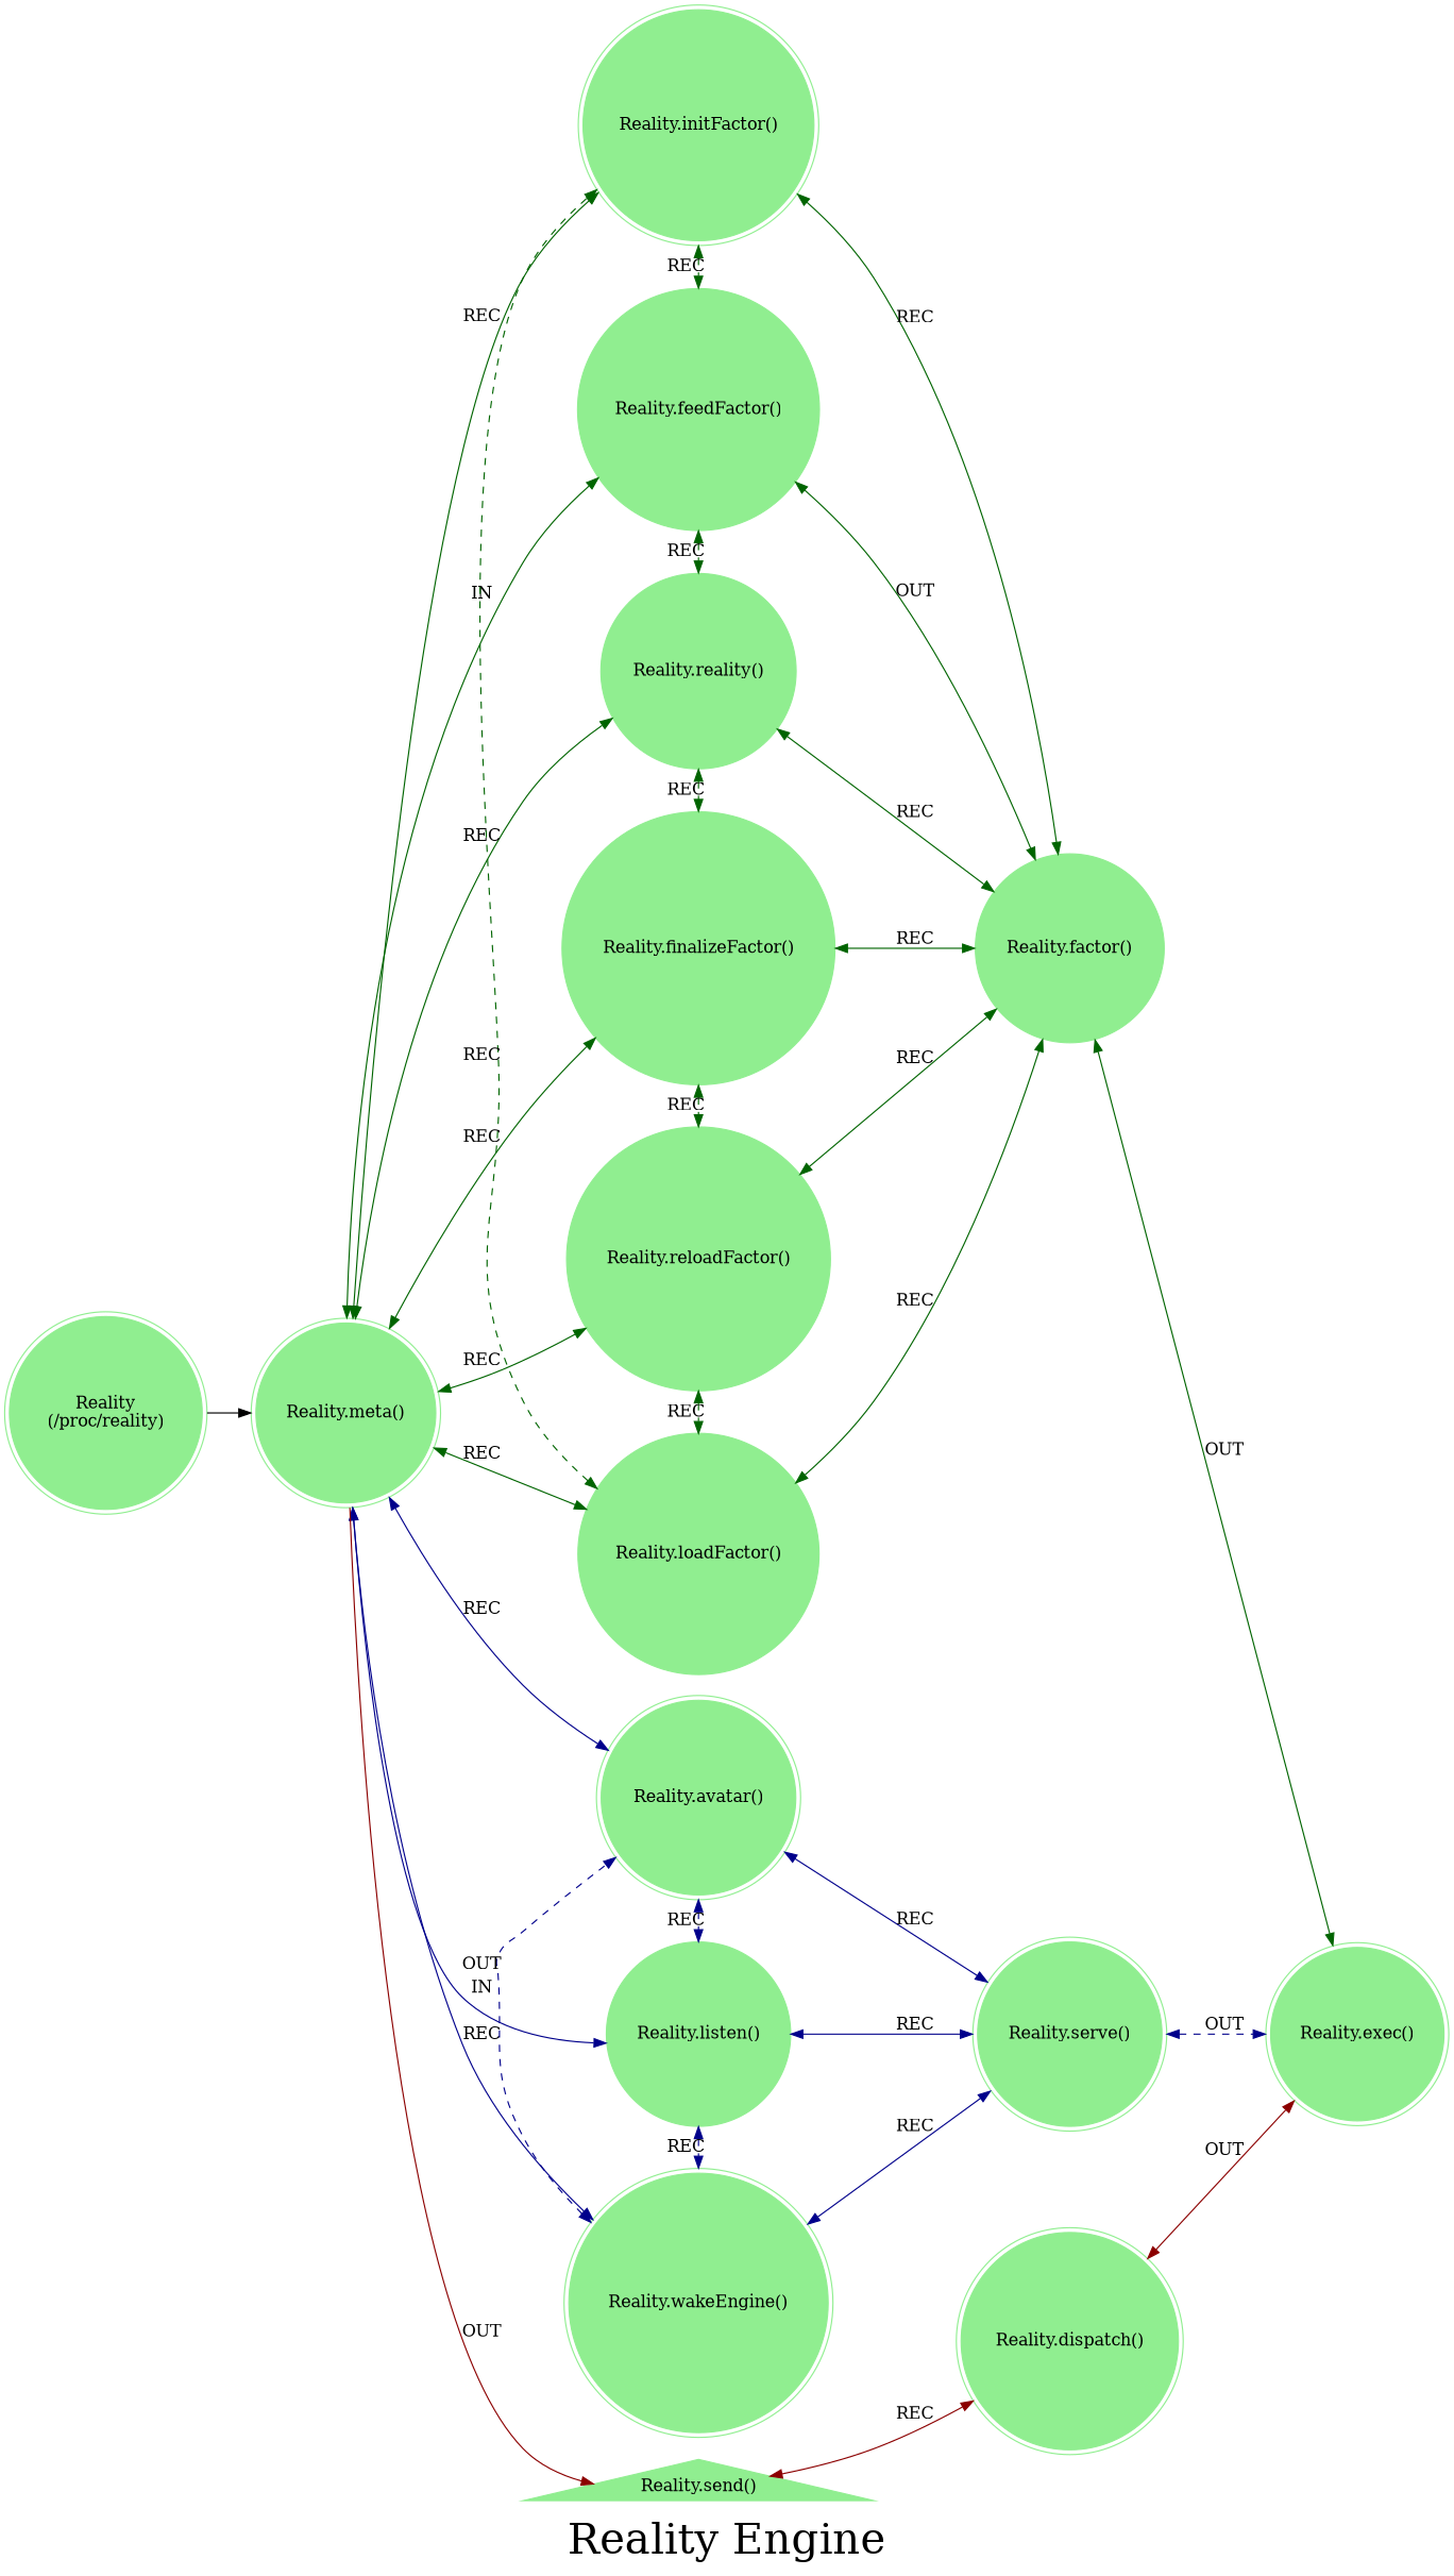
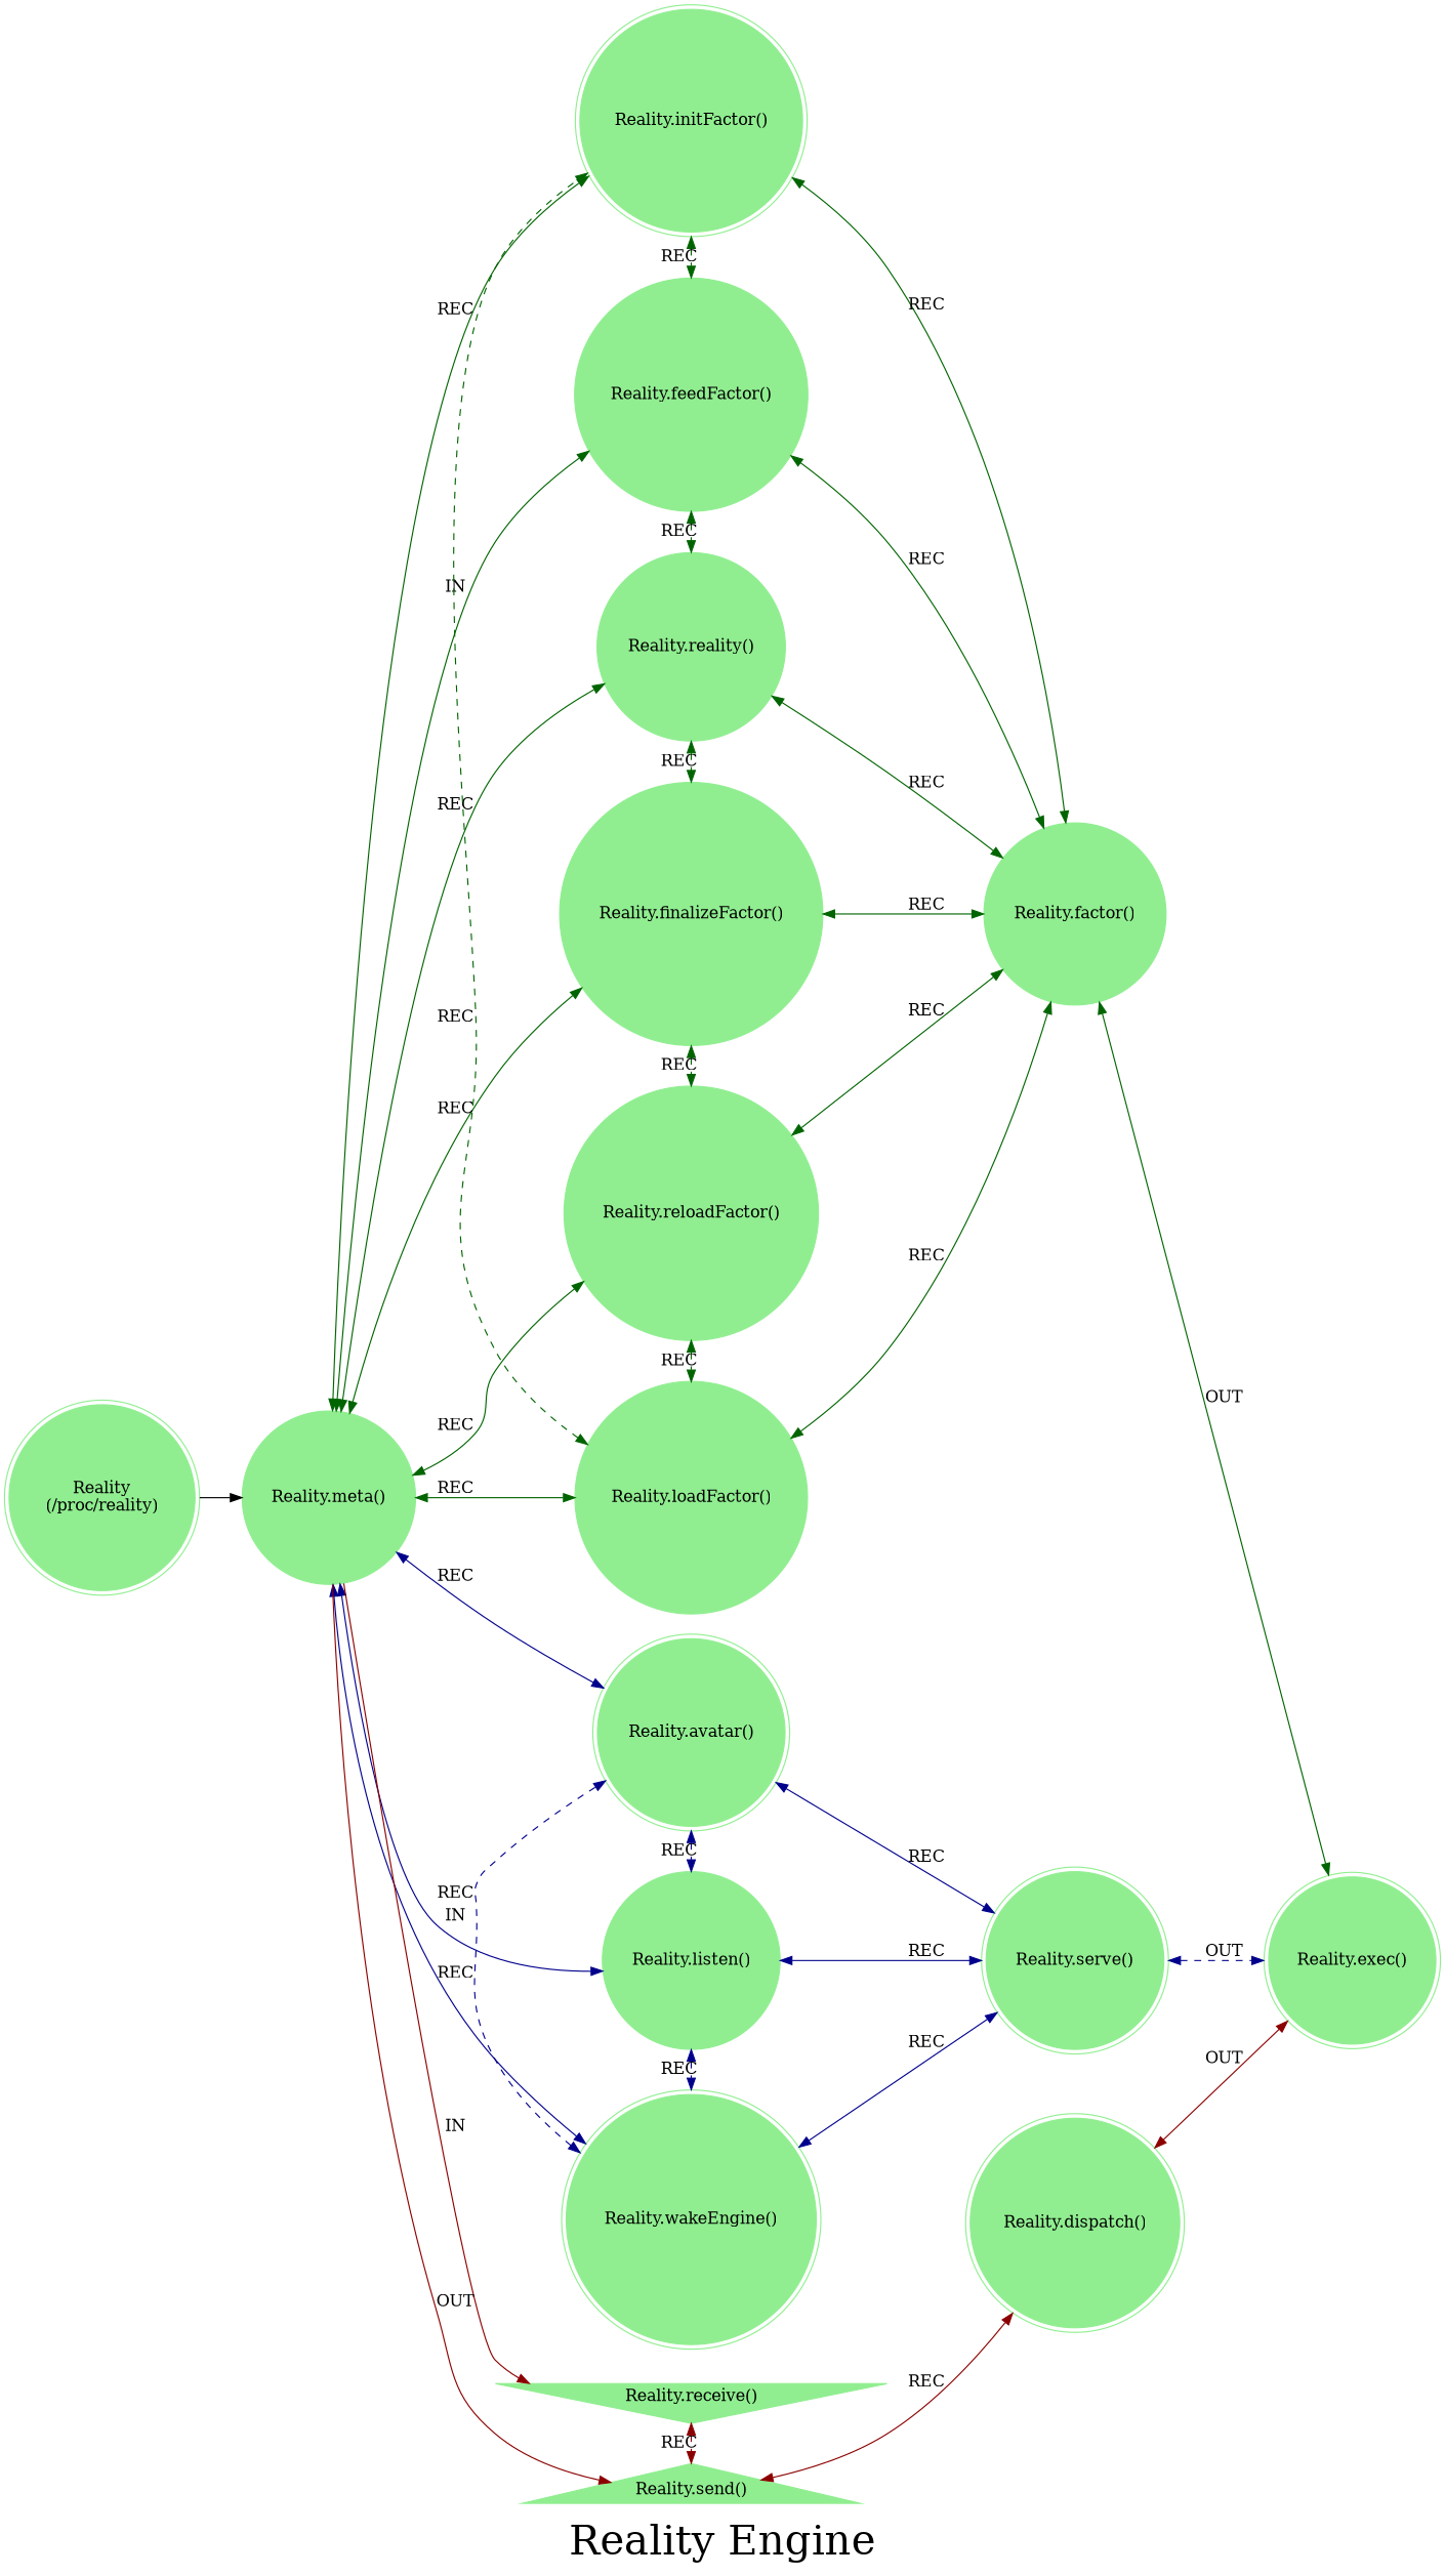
  strict digraph {
    color=lightgrey
    fontsize=36
    label="Reality Engine"
    rankdir=LR
    style=filled
    node [color=lightgreen shape=doublecircle style=filled]
    edge [color=darkgreen dir=both]
    n1 [label="Reality\n(/proc/reality)"]
-   n2 [label="Reality.meta()"]
+   n2 [label="Reality.meta()" shape=circle]
    n3 [label="Reality.initFactor()"]
    n4 [label="Reality.feedFactor()" shape=circle]
    n5 [label="Reality.reality()" shape=circle]
    n6 [label="Reality.finalizeFactor()" shape=circle]
    n7 [label="Reality.reloadFactor()" shape=circle]
    n8 [label="Reality.loadFactor()" shape=circle]
    n9 [label="Reality.avatar()"]
    n10 [label="Reality.listen()" shape=circle]
    n11 [label="Reality.wakeEngine()"]
+   n12 [label="Reality.receive()" shape=invtriangle]
    n13 [label="Reality.send()" shape=triangle]
    n14 [label="Reality.factor()" shape=circle]
    n15 [label="Reality.serve()"]
    n16 [label="Reality.dispatch()"]
    n17 [label="Reality.exec()"]
    n1 -> n2 [color="" dir=""]
    n2 -> n3 [label=REC]
    n2 -> n4 [label=IN]
    n2 -> n5 [label=REC]
    n2 -> n6 [label=REC]
    n2 -> n7 [label=REC]
    n2 -> n8 [label=REC]
    n2 -> n9 [color=darkblue label=REC]
    n2 -> n10 [color=darkblue label=IN]
    n2 -> n11 [color=darkblue label=REC]
+   n2 -> n12 [color=darkred label=IN dir=""]
    n2 -> n13 [color=darkred label=OUT dir=""]
    n3 -> n4 [constraint=false label=REC style=dashed]
    n3 -> n14 [label=REC]
    n4 -> n5 [constraint=false label=REC style=dashed]
-   n4 -> n14 [label=OUT]
+   n4 -> n14 [label=REC]
    n5 -> n6 [constraint=false label=REC style=dashed]
    n5 -> n14 [label=REC]
    n6 -> n7 [constraint=false label=REC style=dashed]
    n6 -> n14 [label=REC]
    n7 -> n8 [constraint=false label=REC style=dashed]
    n7 -> n14 [label=REC]
    n8 -> n3 [constraint=false label=REC style=dashed]
    n8 -> n14 [label=REC]
    n9 -> n10 [color=darkblue constraint=false label=REC style=dashed]
    n9 -> n15 [color=darkblue label=REC]
    n10 -> n11 [color=darkblue constraint=false label=REC style=dashed]
    n10 -> n15 [color=darkblue label=REC]
-   n11 -> n9 [color=darkblue constraint=false label=OUT style=dashed]
+   n11 -> n9 [color=darkblue constraint=false label=REC style=dashed]
    n11 -> n15 [color=darkblue label=REC]
+   n12 -> n13 [color=darkred constraint=false label=REC style=dashed]
    n13 -> n16 [color=darkred label=REC]
    n14 -> n17 [label=OUT]
    n15 -> n17 [color=darkblue label=OUT style=dashed]
    n16 -> n17 [color=darkred label=OUT]
  }
